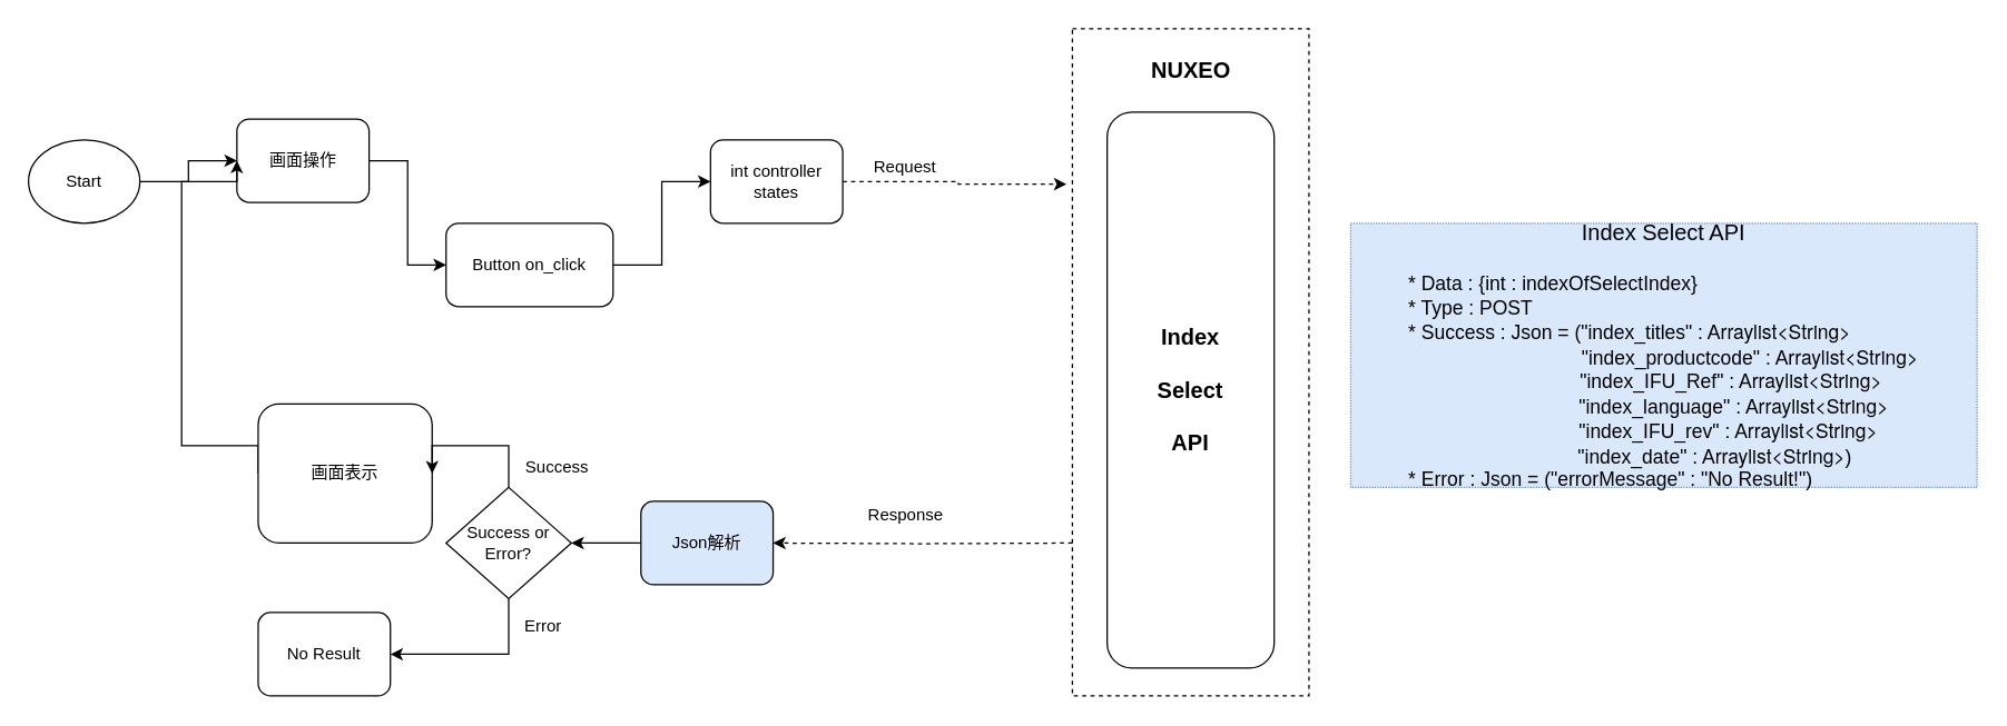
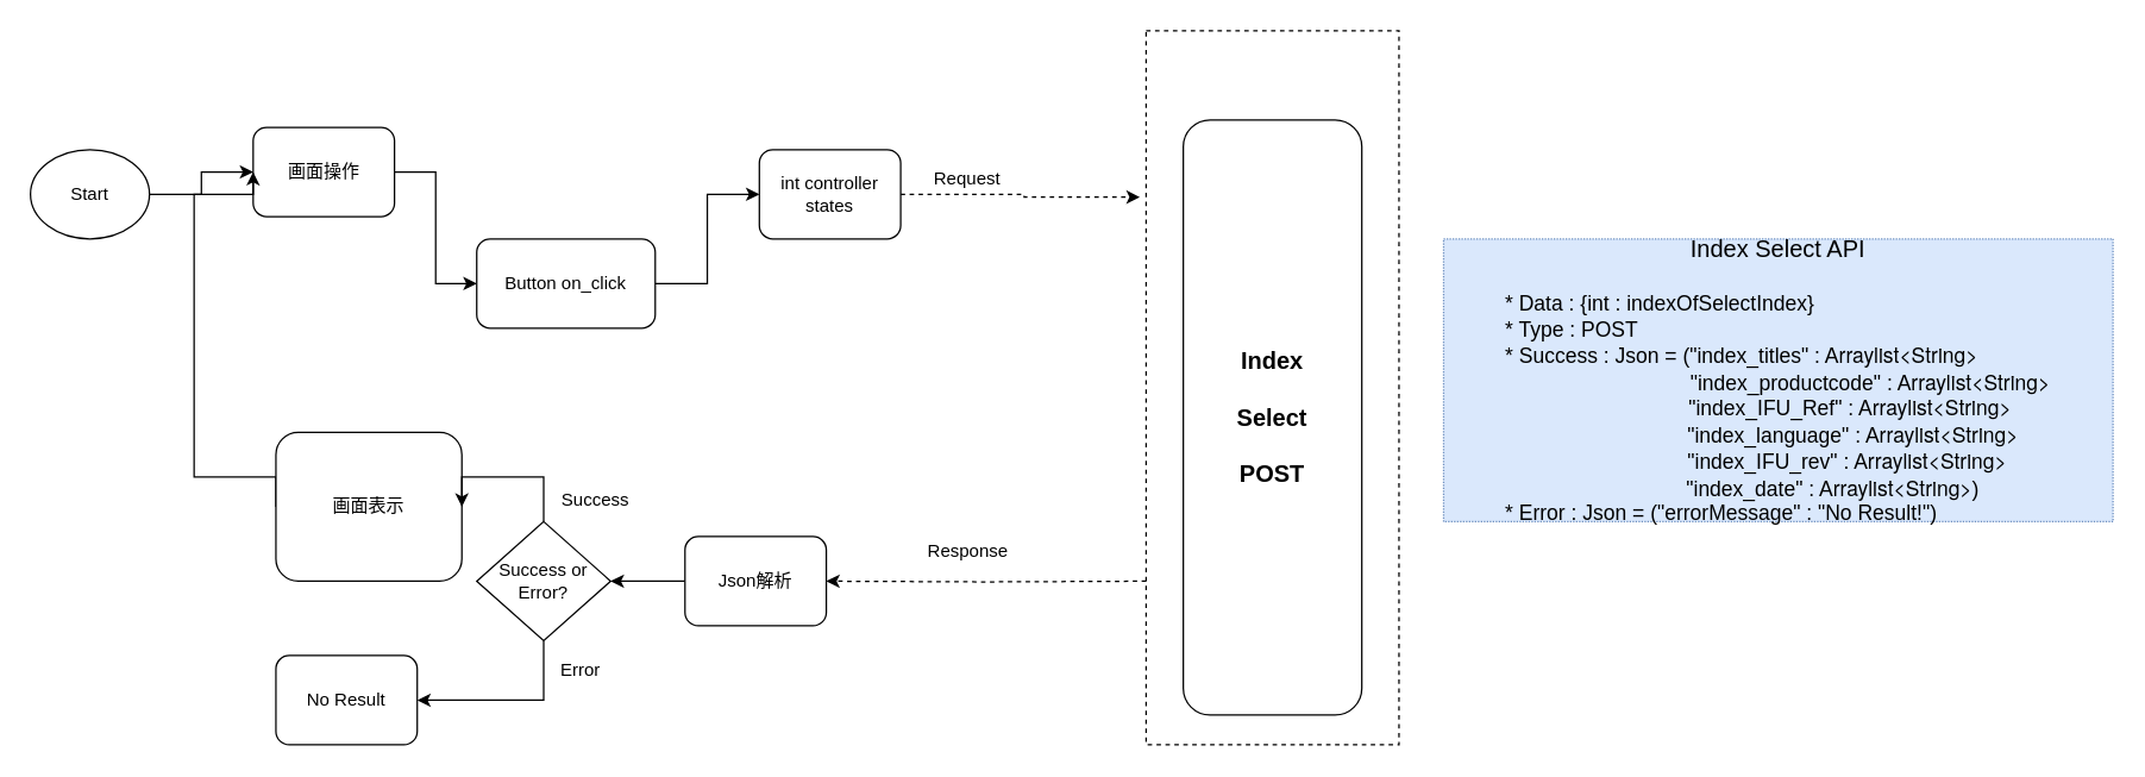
  <mxCell id="0" />
  <mxCell id="1" parent="0" />
  <mxCell id="2" value="" style="rounded=0;whiteSpace=wrap;html=1;align=center;dashed=1;" parent="1" vertex="1"><mxGeometry x="770" y="20" width="170" height="480" as="geometry" /></mxCell>
- <mxCell id="3" value="&lt;span style=&quot;font-size: 16px ; white-space: nowrap&quot;&gt;&lt;b&gt;Index&lt;br&gt;&lt;br&gt;Select&lt;br&gt;&lt;br&gt;API&lt;/b&gt;&lt;/span&gt;" style="rounded=1;whiteSpace=wrap;html=1;fontSize=12;glass=0;strokeWidth=1;shadow=0;" parent="1" vertex="1"><mxGeometry x="795" y="80" width="120" height="400" as="geometry" /></mxCell>
+ <mxCell id="3" value="&lt;span style=&quot;font-size: 16px ; white-space: nowrap&quot;&gt;&lt;b&gt;Index&lt;br&gt;&lt;br&gt;Select&lt;br&gt;&lt;br&gt;POST&lt;/b&gt;&lt;/span&gt;" style="rounded=1;whiteSpace=wrap;html=1;fontSize=12;glass=0;strokeWidth=1;shadow=0;" parent="1" vertex="1"><mxGeometry x="795" y="80" width="120" height="400" as="geometry" /></mxCell>
  <mxCell id="4" style="edgeStyle=orthogonalEdgeStyle;rounded=0;orthogonalLoop=1;jettySize=auto;html=1;entryX=0;entryY=0.5;entryDx=0;entryDy=0;" parent="1" source="5" target="23" edge="1"><mxGeometry relative="1" as="geometry" /></mxCell>
  <mxCell id="5" value="画面操作" style="rounded=1;whiteSpace=wrap;html=1;fontSize=12;glass=0;strokeWidth=1;shadow=0;" parent="1" vertex="1"><mxGeometry x="169.71" y="85" width="95" height="60" as="geometry" /></mxCell>
  <mxCell id="6" value="Request" style="text;html=1;strokeColor=none;fillColor=none;align=center;verticalAlign=middle;whiteSpace=wrap;rounded=0;" parent="1" vertex="1"><mxGeometry x="630" y="110" width="40" height="20" as="geometry" /></mxCell>
- <mxCell id="7" value="&lt;b&gt;&lt;font style=&quot;font-size: 16px&quot;&gt;NUXEO&lt;/font&gt;&lt;/b&gt;" style="text;html=1;align=center;verticalAlign=middle;resizable=0;points=[];autosize=1;" parent="1" vertex="1"><mxGeometry x="820" y="40" width="70" height="20" as="geometry" /></mxCell>
  <mxCell id="8" style="edgeStyle=orthogonalEdgeStyle;rounded=0;orthogonalLoop=1;jettySize=auto;html=1;entryX=-0.025;entryY=0.233;entryDx=0;entryDy=0;entryPerimeter=0;dashed=1;" parent="1" source="9" target="2" edge="1"><mxGeometry relative="1" as="geometry"><Array as="points"><mxPoint x="688" y="130" /><mxPoint x="688" y="132" /></Array></mxGeometry></mxCell>
  <mxCell id="9" value="int controller　states" style="rounded=1;whiteSpace=wrap;html=1;fontSize=12;glass=0;strokeWidth=1;shadow=0;align=center;" parent="1" vertex="1"><mxGeometry x="510" y="100" width="95" height="60" as="geometry" /></mxCell>
  <mxCell id="10" style="edgeStyle=orthogonalEdgeStyle;rounded=0;orthogonalLoop=1;jettySize=auto;html=1;dashed=1;entryX=1;entryY=0.5;entryDx=0;entryDy=0;" parent="1" target="12" edge="1"><mxGeometry relative="1" as="geometry"><mxPoint x="770" y="390" as="sourcePoint" /><mxPoint x="290" y="500" as="targetPoint" /><Array as="points" /></mxGeometry></mxCell>
  <mxCell id="11" style="edgeStyle=orthogonalEdgeStyle;rounded=0;orthogonalLoop=1;jettySize=auto;html=1;exitX=0;exitY=0.5;exitDx=0;exitDy=0;entryX=1;entryY=0.5;entryDx=0;entryDy=0;" parent="1" source="12" target="18" edge="1"><mxGeometry relative="1" as="geometry" /></mxCell>
- <mxCell id="12" value="Json解析" style="rounded=1;whiteSpace=wrap;html=1;fillColor=#dae8fc;" parent="1" vertex="1"><mxGeometry x="460" y="360" width="95" height="60" as="geometry" /></mxCell>
+ <mxCell id="12" value="Json解析" style="rounded=1;whiteSpace=wrap;html=1;" parent="1" vertex="1"><mxGeometry x="460" y="360" width="95" height="60" as="geometry" /></mxCell>
  <mxCell id="13" style="edgeStyle=orthogonalEdgeStyle;rounded=0;orthogonalLoop=1;jettySize=auto;html=1;entryX=0;entryY=0.5;entryDx=0;entryDy=0;exitX=0;exitY=0.5;exitDx=0;exitDy=0;" parent="1" source="14" target="5" edge="1"><mxGeometry relative="1" as="geometry"><Array as="points"><mxPoint x="130" y="320" /><mxPoint x="130" y="130" /></Array></mxGeometry></mxCell>
  <mxCell id="14" value="画面表示" style="rounded=1;whiteSpace=wrap;html=1;fontSize=12;glass=0;strokeWidth=1;shadow=0;" parent="1" vertex="1"><mxGeometry x="185" y="290" width="125" height="100" as="geometry" /></mxCell>
  <mxCell id="15" value="Response" style="text;html=1;align=center;verticalAlign=middle;resizable=0;points=[];autosize=1;" parent="1" vertex="1"><mxGeometry x="615" y="360" width="70" height="20" as="geometry" /></mxCell>
  <mxCell id="16" style="edgeStyle=orthogonalEdgeStyle;rounded=0;orthogonalLoop=1;jettySize=auto;html=1;entryX=1;entryY=0.5;entryDx=0;entryDy=0;exitX=0.5;exitY=0;exitDx=0;exitDy=0;" parent="1" source="18" target="14" edge="1"><mxGeometry relative="1" as="geometry"><Array as="points"><mxPoint x="365" y="320" /></Array></mxGeometry></mxCell>
  <mxCell id="17" style="edgeStyle=orthogonalEdgeStyle;rounded=0;orthogonalLoop=1;jettySize=auto;html=1;exitX=0.5;exitY=1;exitDx=0;exitDy=0;" parent="1" source="18" edge="1"><mxGeometry relative="1" as="geometry"><mxPoint x="280" y="470" as="targetPoint" /><Array as="points"><mxPoint x="365" y="470" /><mxPoint x="280" y="470" /></Array></mxGeometry></mxCell>
  <mxCell id="18" value="Success or Error?" style="rhombus;whiteSpace=wrap;html=1;" parent="1" vertex="1"><mxGeometry x="320" y="350" width="90" height="80" as="geometry" /></mxCell>
  <mxCell id="19" value="No Result" style="rounded=1;whiteSpace=wrap;html=1;fontSize=12;glass=0;strokeWidth=1;shadow=0;" parent="1" vertex="1"><mxGeometry x="185" y="440" width="95" height="60" as="geometry" /></mxCell>
  <mxCell id="20" style="edgeStyle=orthogonalEdgeStyle;rounded=0;orthogonalLoop=1;jettySize=auto;html=1;entryX=0;entryY=0.5;entryDx=0;entryDy=0;" parent="1" source="21" target="5" edge="1"><mxGeometry relative="1" as="geometry" /></mxCell>
  <mxCell id="21" value="Start" style="ellipse;whiteSpace=wrap;html=1;" parent="1" vertex="1"><mxGeometry x="20" y="100" width="80" height="60" as="geometry" /></mxCell>
  <mxCell id="22" style="edgeStyle=orthogonalEdgeStyle;rounded=0;orthogonalLoop=1;jettySize=auto;html=1;exitX=1;exitY=0.5;exitDx=0;exitDy=0;entryX=0;entryY=0.5;entryDx=0;entryDy=0;" parent="1" source="23" target="9" edge="1"><mxGeometry relative="1" as="geometry" /></mxCell>
  <mxCell id="23" value="Button on_click" style="rounded=1;whiteSpace=wrap;html=1;" parent="1" vertex="1"><mxGeometry x="320" y="160" width="120" height="60" as="geometry" /></mxCell>
  <mxCell id="24" value="&lt;div style=&quot;white-space: nowrap ; font-size: 16px&quot;&gt;&lt;font style=&quot;font-size: 16px&quot;&gt;Index Select API&lt;/font&gt;&lt;/div&gt;&lt;div style=&quot;white-space: nowrap ; font-size: 16px&quot;&gt;&lt;br&gt;&lt;/div&gt;&lt;div style=&quot;white-space: nowrap ; text-align: left&quot;&gt;* Data : {int : indexOfSelectIndex}&lt;/div&gt;&lt;div style=&quot;white-space: nowrap ; text-align: left&quot;&gt;* Type : POST&lt;/div&gt;&lt;div style=&quot;white-space: nowrap ; text-align: left&quot;&gt;* Success : Json = (&quot;index_titles&quot; : A&lt;span style=&quot;font-family: &amp;#34;helvetica neue&amp;#34; ; text-align: center&quot;&gt;rraylist&amp;lt;String&amp;gt;&lt;/span&gt;&lt;/div&gt;&lt;font style=&quot;white-space: nowrap&quot;&gt;&lt;span style=&quot;text-align: left&quot;&gt;&amp;nbsp; &amp;nbsp; &amp;nbsp; &amp;nbsp; &amp;nbsp; &amp;nbsp; &amp;nbsp; &amp;nbsp; &amp;nbsp; &amp;nbsp; &amp;nbsp; &amp;nbsp; &amp;nbsp; &amp;nbsp; &amp;nbsp; &amp;nbsp; &quot;index_productcode&quot; : A&lt;/span&gt;&lt;span style=&quot;font-family: &amp;#34;helvetica neue&amp;#34;&quot;&gt;rraylist&amp;lt;String&amp;gt;&lt;br&gt;&lt;/span&gt;&lt;span style=&quot;text-align: left&quot;&gt;&amp;nbsp; &amp;nbsp; &amp;nbsp; &amp;nbsp; &amp;nbsp; &amp;nbsp; &amp;nbsp; &amp;nbsp; &amp;nbsp; &amp;nbsp; &amp;nbsp; &amp;nbsp; &amp;nbsp;&quot;index_IFU_Ref&quot; : A&lt;/span&gt;&lt;span style=&quot;font-family: &amp;#34;helvetica neue&amp;#34;&quot;&gt;rraylist&amp;lt;String&amp;gt;&lt;br&gt;&lt;/span&gt;&lt;span style=&quot;text-align: left&quot;&gt;&amp;nbsp; &amp;nbsp; &amp;nbsp; &amp;nbsp; &amp;nbsp; &amp;nbsp; &amp;nbsp; &amp;nbsp; &amp;nbsp; &amp;nbsp; &amp;nbsp; &amp;nbsp; &amp;nbsp; &quot;index_language&quot; : A&lt;/span&gt;&lt;span style=&quot;font-family: &amp;#34;helvetica neue&amp;#34;&quot;&gt;rraylist&amp;lt;String&amp;gt;&lt;br&gt;&lt;/span&gt;&lt;span style=&quot;text-align: left&quot;&gt;&amp;nbsp; &amp;nbsp; &amp;nbsp; &amp;nbsp; &amp;nbsp; &amp;nbsp; &amp;nbsp; &amp;nbsp; &amp;nbsp; &amp;nbsp; &amp;nbsp; &amp;nbsp; &quot;index_IFU_rev&quot; : A&lt;/span&gt;&lt;span style=&quot;font-family: &amp;#34;helvetica neue&amp;#34;&quot;&gt;rraylist&amp;lt;String&amp;gt;&lt;br&gt;&lt;/span&gt;&lt;span style=&quot;text-align: left&quot;&gt;&amp;nbsp; &amp;nbsp; &amp;nbsp; &amp;nbsp; &amp;nbsp; &amp;nbsp; &amp;nbsp; &amp;nbsp; &amp;nbsp; &amp;nbsp;&quot;index_date&quot; : A&lt;/span&gt;&lt;span style=&quot;font-family: &amp;#34;helvetica neue&amp;#34;&quot;&gt;rraylist&amp;lt;String&amp;gt;&lt;/span&gt;&lt;span style=&quot;text-align: left&quot;&gt;)&lt;/span&gt;&lt;br&gt;&lt;/font&gt;&lt;div style=&quot;white-space: nowrap ; text-align: left&quot;&gt;* Error : Json = (&quot;errorMessage&quot; : &quot;No Result!&quot;)&lt;/div&gt;" style="text;html=1;strokeColor=#6c8ebf;fillColor=#dae8fc;align=center;verticalAlign=middle;whiteSpace=wrap;rounded=0;fontSize=14;dashed=1;dashPattern=1 1;" parent="1" vertex="1"><mxGeometry x="970" y="160" width="450" height="190" as="geometry" /></mxCell>
  <mxCell id="25" value="Success" style="text;html=1;strokeColor=none;fillColor=none;align=center;verticalAlign=middle;whiteSpace=wrap;rounded=0;" parent="1" vertex="1"><mxGeometry x="380" y="325.71" width="40" height="20" as="geometry" /></mxCell>
  <mxCell id="26" value="Error" style="text;html=1;strokeColor=none;fillColor=none;align=center;verticalAlign=middle;whiteSpace=wrap;rounded=0;" parent="1" vertex="1"><mxGeometry x="370" y="440" width="40" height="20" as="geometry" /></mxCell>
